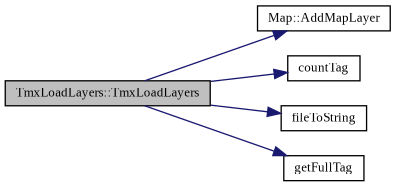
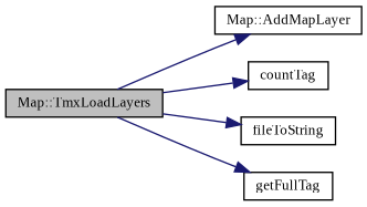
  digraph {
    fontname="Liberation Serif"
    rankdir=LR
    node [color=black fontname="Liberation Serif" fontsize=10 shape=record]
    edge [color=midnightblue fontname="Liberation Serif" fontsize=10 labelfontname=Helvetica labelfontsize=10 style=solid]
-   n1 [fillcolor=grey75 fontcolor=black height=0.2 label="TmxLoadLayers::TmxLoadLayers" style=filled width=0.4]
+   n1 [fillcolor=grey75 fontcolor=black height=0.2 label="Map::TmxLoadLayers" style=filled width=0.4]
    n2 [height=0.2 label="Map::AddMapLayer" width=0.4]
    n3 [height=0.2 label=countTag width=0.4]
    n4 [height=0.2 label=fileToString width=0.4]
    n5 [height=0.2 label=getFullTag width=0.4]
    n1 -> n2
    n1 -> n3
    n1 -> n4
    n1 -> n5
  }
